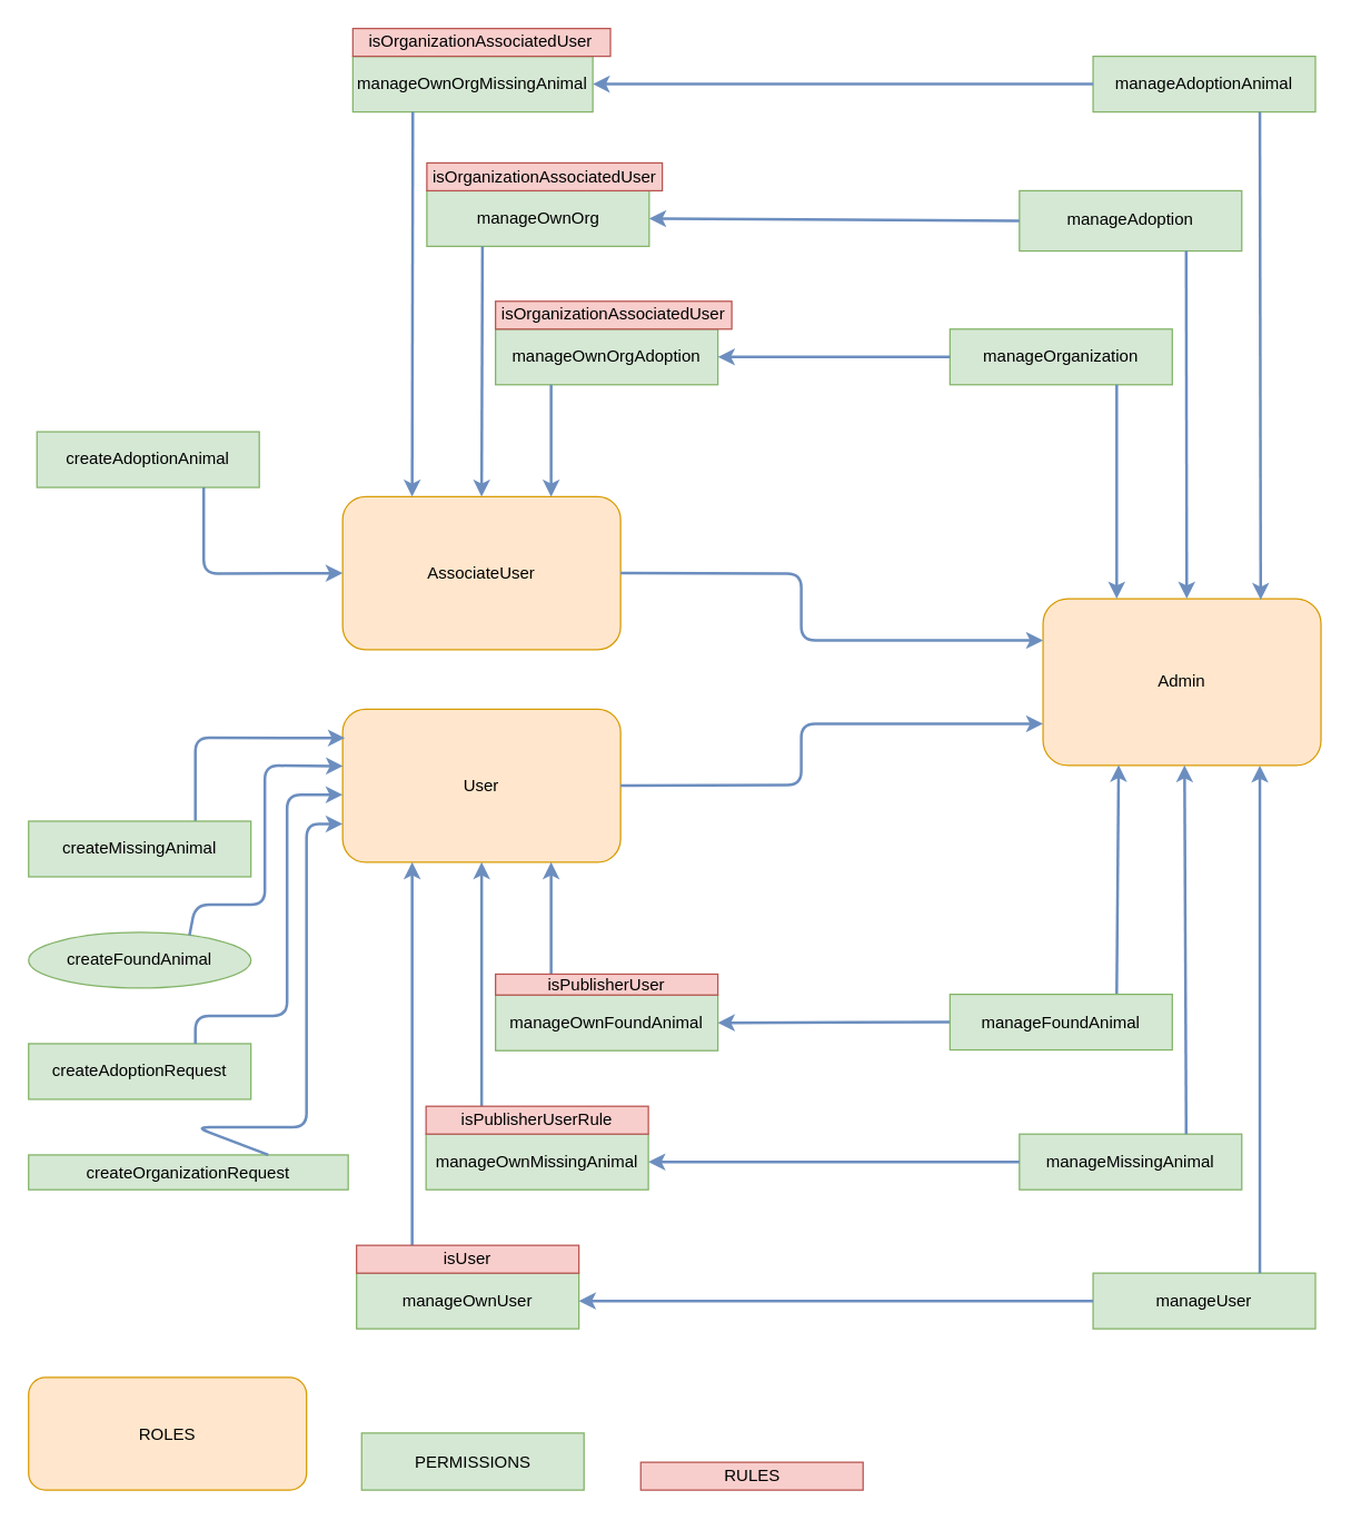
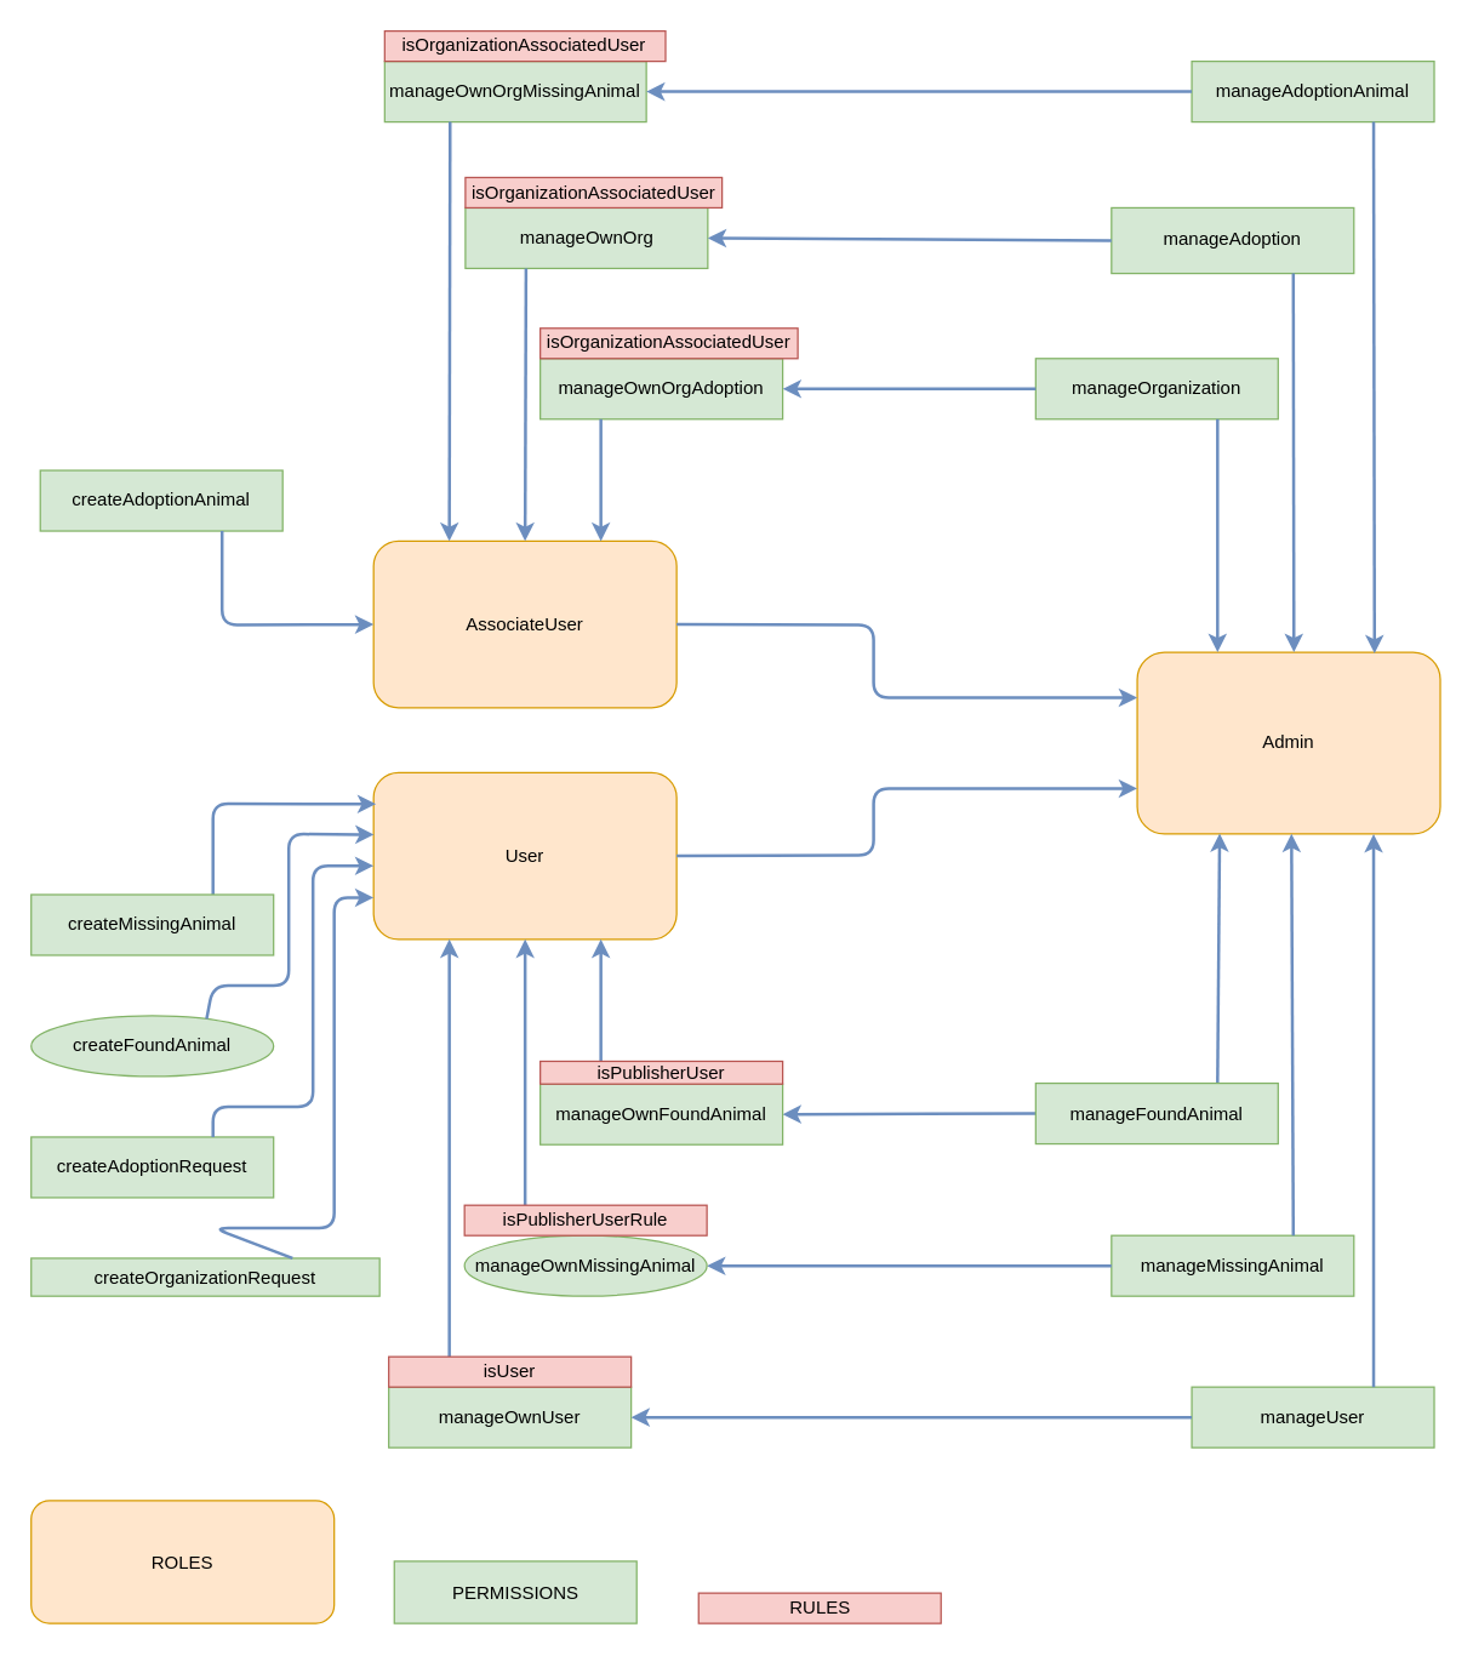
  <mxCell id="0" />
  <mxCell id="1" parent="0" />
  <mxCell id="2" value="AssociateUser" style="rounded=1;whiteSpace=wrap;html=1;fillColor=#ffe6cc;strokeColor=#d79b00;" parent="1" vertex="1"><mxGeometry x="246" y="356.67" width="200" height="110" as="geometry" /></mxCell>
  <mxCell id="3" value="User" style="rounded=1;whiteSpace=wrap;html=1;fillColor=#ffe6cc;strokeColor=#d79b00;" parent="1" vertex="1"><mxGeometry x="246" y="509.5" width="200" height="110" as="geometry" /></mxCell>
  <mxCell id="4" value="Admin" style="rounded=1;whiteSpace=wrap;html=1;fillColor=#ffe6cc;strokeColor=#d79b00;" parent="1" vertex="1"><mxGeometry x="750" y="430" width="200" height="120" as="geometry" /></mxCell>
  <mxCell id="5" value="createFoundAnimal" style="ellipse;whiteSpace=wrap;html=1;align=center;fillColor=#d5e8d4;strokeColor=#82b366;" parent="1" vertex="1"><mxGeometry x="20" y="670" width="160" height="40" as="geometry" /></mxCell>
  <mxCell id="6" value="createAdoptionRequest" style="whiteSpace=wrap;html=1;align=center;fillColor=#d5e8d4;strokeColor=#82b366;" parent="1" vertex="1"><mxGeometry x="20" y="750" width="160" height="40" as="geometry" /></mxCell>
  <mxCell id="7" value="manageOwnOrgMissingAnimal" style="whiteSpace=wrap;html=1;align=center;fillColor=#d5e8d4;strokeColor=#82b366;" parent="1" vertex="1"><mxGeometry x="253.32" y="40" width="172.68" height="40" as="geometry" /></mxCell>
  <mxCell id="8" value="isOrganizationAssociatedUser" style="whiteSpace=wrap;html=1;align=center;fillColor=#f8cecc;strokeColor=#b85450;" parent="1" vertex="1"><mxGeometry x="253.32" y="20" width="185.37" height="20" as="geometry" /></mxCell>
  <mxCell id="9" value="manageOwnOrgAdoption" style="whiteSpace=wrap;html=1;align=center;fillColor=#d5e8d4;strokeColor=#82b366;" parent="1" vertex="1"><mxGeometry x="356" y="236.17" width="160" height="40" as="geometry" /></mxCell>
  <mxCell id="10" value="isOrganizationAssociatedUser" style="whiteSpace=wrap;html=1;align=center;fillColor=#f8cecc;strokeColor=#b85450;" parent="1" vertex="1"><mxGeometry x="356" y="216.17" width="170" height="20" as="geometry" /></mxCell>
  <mxCell id="11" value="manageOwnOrg" style="whiteSpace=wrap;html=1;align=center;fillColor=#d5e8d4;strokeColor=#82b366;" parent="1" vertex="1"><mxGeometry x="306.58" y="136.67" width="160" height="40" as="geometry" /></mxCell>
  <mxCell id="12" value="isOrganizationAssociatedUser" style="whiteSpace=wrap;html=1;align=center;fillColor=#f8cecc;strokeColor=#b85450;" parent="1" vertex="1"><mxGeometry x="306.58" y="116.67" width="169.42" height="20" as="geometry" /></mxCell>
  <mxCell id="13" value="" style="endArrow=classic;html=1;fillColor=#dae8fc;strokeColor=#6c8ebf;exitX=0;exitY=0.5;exitDx=0;exitDy=0;entryX=1;entryY=0.5;entryDx=0;entryDy=0;strokeWidth=2;" parent="1" source="25" target="18" edge="1"><mxGeometry width="50" height="50" relative="1" as="geometry"><mxPoint x="616" y="735" as="sourcePoint" /><mxPoint x="26" y="935" as="targetPoint" /></mxGeometry></mxCell>
  <mxCell id="14" value="" style="endArrow=classic;html=1;fillColor=#dae8fc;strokeColor=#6c8ebf;exitX=0.75;exitY=0;exitDx=0;exitDy=0;entryX=0.272;entryY=0.996;entryDx=0;entryDy=0;strokeWidth=2;entryPerimeter=0;" parent="1" source="25" target="4" edge="1"><mxGeometry width="50" height="50" relative="1" as="geometry"><mxPoint x="696" y="819.5" as="sourcePoint" /><mxPoint x="266" y="847" as="targetPoint" /></mxGeometry></mxCell>
  <mxCell id="15" value="" style="endArrow=classic;html=1;fillColor=#dae8fc;strokeColor=#6c8ebf;exitX=0.25;exitY=0;exitDx=0;exitDy=0;entryX=0.75;entryY=1;entryDx=0;entryDy=0;strokeWidth=2;" parent="1" source="19" target="3" edge="1"><mxGeometry width="50" height="50" relative="1" as="geometry"><mxPoint x="536" y="847" as="sourcePoint" /><mxPoint x="156" y="847" as="targetPoint" /></mxGeometry></mxCell>
  <mxCell id="16" value="" style="endArrow=classic;html=1;fillColor=#dae8fc;strokeColor=#6c8ebf;strokeWidth=2;exitX=1;exitY=0.5;exitDx=0;exitDy=0;entryX=0;entryY=0.75;entryDx=0;entryDy=0;" parent="1" source="3" target="4" edge="1"><mxGeometry width="50" height="50" relative="1" as="geometry"><mxPoint x="216" y="729.5" as="sourcePoint" /><mxPoint x="696" y="555" as="targetPoint" /><Array as="points"><mxPoint x="576" y="564" /><mxPoint x="576" y="520" /></Array></mxGeometry></mxCell>
  <mxCell id="17" value="" style="group" parent="1" vertex="1" connectable="0"><mxGeometry x="386" y="700" width="160" height="55" as="geometry" /></mxCell>
  <mxCell id="18" value="manageOwnFoundAnimal" style="whiteSpace=wrap;html=1;align=center;fillColor=#d5e8d4;strokeColor=#82b366;" parent="17" vertex="1"><mxGeometry x="-30" y="15" width="160" height="40" as="geometry" /></mxCell>
  <mxCell id="19" value="isPublisherUser" style="whiteSpace=wrap;html=1;align=center;fillColor=#f8cecc;strokeColor=#b85450;" parent="17" vertex="1"><mxGeometry x="-30" width="160" height="15" as="geometry" /></mxCell>
  <mxCell id="20" value="" style="endArrow=classic;html=1;fillColor=#dae8fc;strokeColor=#6c8ebf;exitX=0.25;exitY=0;exitDx=0;exitDy=0;entryX=0.5;entryY=1;entryDx=0;entryDy=0;strokeWidth=2;" parent="1" source="35" target="3" edge="1"><mxGeometry width="50" height="50" relative="1" as="geometry"><mxPoint x="416" y="814.5" as="sourcePoint" /><mxPoint x="416" y="639.5" as="targetPoint" /></mxGeometry></mxCell>
  <mxCell id="21" value="" style="endArrow=classic;html=1;fillColor=#dae8fc;strokeColor=#6c8ebf;strokeWidth=2;entryX=0.008;entryY=0.188;entryDx=0;entryDy=0;entryPerimeter=0;exitX=0.75;exitY=0;exitDx=0;exitDy=0;" parent="1" source="22" target="3" edge="1"><mxGeometry width="50" height="50" relative="1" as="geometry"><mxPoint x="300" y="686.17" as="sourcePoint" /><mxPoint x="230" y="537" as="targetPoint" /><Array as="points"><mxPoint x="140" y="530" /></Array></mxGeometry></mxCell>
  <mxCell id="22" value="createMissingAnimal" style="whiteSpace=wrap;html=1;align=center;fillColor=#d5e8d4;strokeColor=#82b366;" parent="1" vertex="1"><mxGeometry x="20" y="590" width="160" height="40" as="geometry" /></mxCell>
  <mxCell id="23" value="" style="endArrow=classic;html=1;fillColor=#dae8fc;strokeColor=#6c8ebf;strokeWidth=2;exitX=0.75;exitY=0;exitDx=0;exitDy=0;entryX=0.001;entryY=0.372;entryDx=0;entryDy=0;entryPerimeter=0;" parent="1" source="5" target="3" edge="1"><mxGeometry width="50" height="50" relative="1" as="geometry"><mxPoint x="190" y="649.5" as="sourcePoint" /><mxPoint x="245" y="553" as="targetPoint" /><Array as="points"><mxPoint x="140" y="650" /><mxPoint x="190" y="650" /><mxPoint x="190" y="550" /></Array></mxGeometry></mxCell>
  <mxCell id="24" value="" style="endArrow=classic;html=1;fillColor=#dae8fc;strokeColor=#6c8ebf;strokeWidth=2;exitX=0.75;exitY=0;exitDx=0;exitDy=0;entryX=0;entryY=0.559;entryDx=0;entryDy=0;entryPerimeter=0;" parent="1" source="6" target="3" edge="1"><mxGeometry width="50" height="50" relative="1" as="geometry"><mxPoint x="200" y="659.5" as="sourcePoint" /><mxPoint x="230" y="570" as="targetPoint" /><Array as="points"><mxPoint x="140" y="730" /><mxPoint x="206" y="730" /><mxPoint x="206" y="571" /></Array></mxGeometry></mxCell>
  <mxCell id="25" value="manageFoundAnimal" style="whiteSpace=wrap;html=1;align=center;fillColor=#d5e8d4;strokeColor=#82b366;" parent="1" vertex="1"><mxGeometry x="683" y="714.5" width="160" height="40" as="geometry" /></mxCell>
  <mxCell id="26" value="manageMissingAnimal" style="whiteSpace=wrap;html=1;align=center;fillColor=#d5e8d4;strokeColor=#82b366;" parent="1" vertex="1"><mxGeometry x="733" y="815" width="160" height="40" as="geometry" /></mxCell>
  <mxCell id="27" value="" style="endArrow=classic;html=1;fillColor=#dae8fc;strokeColor=#6c8ebf;entryX=1;entryY=0.5;entryDx=0;entryDy=0;strokeWidth=2;exitX=0;exitY=0.5;exitDx=0;exitDy=0;" parent="1" source="26" target="34" edge="1"><mxGeometry width="50" height="50" relative="1" as="geometry"><mxPoint x="586" y="755" as="sourcePoint" /><mxPoint x="546" y="745" as="targetPoint" /></mxGeometry></mxCell>
  <mxCell id="28" value="" style="endArrow=classic;html=1;fillColor=#dae8fc;strokeColor=#6c8ebf;exitX=0.75;exitY=0;exitDx=0;exitDy=0;strokeWidth=2;entryX=0.509;entryY=0.998;entryDx=0;entryDy=0;entryPerimeter=0;" parent="1" source="26" target="4" edge="1"><mxGeometry width="50" height="50" relative="1" as="geometry"><mxPoint x="746" y="829.5" as="sourcePoint" /><mxPoint x="826" y="621.5" as="targetPoint" /></mxGeometry></mxCell>
  <mxCell id="29" value="" style="endArrow=classic;html=1;fillColor=#dae8fc;strokeColor=#6c8ebf;exitX=0.25;exitY=0;exitDx=0;exitDy=0;entryX=0.25;entryY=1;entryDx=0;entryDy=0;strokeWidth=2;" parent="1" source="32" target="3" edge="1"><mxGeometry width="50" height="50" relative="1" as="geometry"><mxPoint x="356" y="919.5" as="sourcePoint" /><mxPoint x="356" y="639.5" as="targetPoint" /></mxGeometry></mxCell>
  <mxCell id="30" value="" style="group" parent="1" vertex="1" connectable="0"><mxGeometry x="256" y="895" width="160" height="60" as="geometry" /></mxCell>
  <mxCell id="31" value="manageOwnUser" style="whiteSpace=wrap;html=1;align=center;fillColor=#d5e8d4;strokeColor=#82b366;" parent="30" vertex="1"><mxGeometry y="20" width="160" height="40" as="geometry" /></mxCell>
  <mxCell id="32" value="isUser" style="whiteSpace=wrap;html=1;align=center;fillColor=#f8cecc;strokeColor=#b85450;" parent="30" vertex="1"><mxGeometry width="160" height="20" as="geometry" /></mxCell>
  <mxCell id="33" value="" style="group" parent="1" vertex="1" connectable="0"><mxGeometry x="306" y="795" width="160" height="60" as="geometry" /></mxCell>
- <mxCell id="34" value="manageOwnMissingAnimal" style="whiteSpace=wrap;html=1;align=center;fillColor=#d5e8d4;strokeColor=#82b366;" parent="33" vertex="1"><mxGeometry y="20" width="160" height="40" as="geometry" /></mxCell>
+ <mxCell id="34" value="manageOwnMissingAnimal" style="ellipse;whiteSpace=wrap;html=1;align=center;fillColor=#d5e8d4;strokeColor=#82b366;" parent="33" vertex="1"><mxGeometry y="20" width="160" height="40" as="geometry" /></mxCell>
  <mxCell id="35" value="isPublisherUserRule" style="whiteSpace=wrap;html=1;align=center;fillColor=#f8cecc;strokeColor=#b85450;" parent="33" vertex="1"><mxGeometry width="160" height="20" as="geometry" /></mxCell>
  <mxCell id="36" value="manageUser" style="whiteSpace=wrap;html=1;align=center;fillColor=#d5e8d4;strokeColor=#82b366;" parent="1" vertex="1"><mxGeometry x="786" y="915" width="160" height="40" as="geometry" /></mxCell>
  <mxCell id="37" value="" style="endArrow=classic;html=1;fillColor=#dae8fc;strokeColor=#6c8ebf;exitX=0.75;exitY=0;exitDx=0;exitDy=0;strokeWidth=2;entryX=0.78;entryY=1;entryDx=0;entryDy=0;entryPerimeter=0;" parent="1" source="36" target="4" edge="1"><mxGeometry width="50" height="50" relative="1" as="geometry"><mxPoint x="756" y="929.5" as="sourcePoint" /><mxPoint x="880" y="622.5" as="targetPoint" /></mxGeometry></mxCell>
  <mxCell id="38" value="" style="endArrow=classic;html=1;fillColor=#dae8fc;strokeColor=#6c8ebf;entryX=1;entryY=0.5;entryDx=0;entryDy=0;strokeWidth=2;" parent="1" source="36" target="31" edge="1"><mxGeometry width="50" height="50" relative="1" as="geometry"><mxPoint x="636" y="845" as="sourcePoint" /><mxPoint x="476" y="845" as="targetPoint" /></mxGeometry></mxCell>
  <mxCell id="39" value="createOrganizationRequest" style="whiteSpace=wrap;html=1;align=center;fillColor=#d5e8d4;strokeColor=#82b366;" parent="1" vertex="1"><mxGeometry x="20" y="830" width="230" height="25" as="geometry" /></mxCell>
  <mxCell id="40" value="" style="endArrow=classic;html=1;fillColor=#dae8fc;strokeColor=#6c8ebf;entryX=0;entryY=0.75;entryDx=0;entryDy=0;strokeWidth=2;exitX=0.75;exitY=0;exitDx=0;exitDy=0;" parent="1" source="39" target="3" edge="1"><mxGeometry width="50" height="50" relative="1" as="geometry"><mxPoint x="200" y="830" as="sourcePoint" /><mxPoint x="230" y="592" as="targetPoint" /><Array as="points"><mxPoint x="140" y="810" /><mxPoint x="220" y="810" /><mxPoint x="220" y="592" /></Array></mxGeometry></mxCell>
  <mxCell id="41" value="" style="endArrow=classic;html=1;fillColor=#dae8fc;strokeColor=#6c8ebf;exitX=0.25;exitY=1;exitDx=0;exitDy=0;strokeWidth=2;" parent="1" source="9" edge="1"><mxGeometry width="50" height="50" relative="1" as="geometry"><mxPoint x="406" y="946.17" as="sourcePoint" /><mxPoint x="396" y="356.67" as="targetPoint" /></mxGeometry></mxCell>
  <mxCell id="42" value="" style="endArrow=classic;html=1;fillColor=#dae8fc;strokeColor=#6c8ebf;exitX=0.25;exitY=1;exitDx=0;exitDy=0;strokeWidth=2;" parent="1" source="11" edge="1"><mxGeometry width="50" height="50" relative="1" as="geometry"><mxPoint x="406" y="686.17" as="sourcePoint" /><mxPoint x="346" y="356.67" as="targetPoint" /></mxGeometry></mxCell>
  <mxCell id="43" value="" style="endArrow=classic;html=1;fillColor=#dae8fc;strokeColor=#6c8ebf;exitX=0.25;exitY=1;exitDx=0;exitDy=0;strokeWidth=2;entryX=0.25;entryY=0;entryDx=0;entryDy=0;" parent="1" source="7" target="2" edge="1"><mxGeometry width="50" height="50" relative="1" as="geometry"><mxPoint x="356" y="186.67" as="sourcePoint" /><mxPoint x="356" y="366.67" as="targetPoint" /></mxGeometry></mxCell>
  <mxCell id="44" value="" style="endArrow=classic;html=1;fillColor=#dae8fc;strokeColor=#6c8ebf;strokeWidth=2;exitX=1;exitY=0.5;exitDx=0;exitDy=0;entryX=0;entryY=0.25;entryDx=0;entryDy=0;" parent="1" source="2" target="4" edge="1"><mxGeometry width="50" height="50" relative="1" as="geometry"><mxPoint x="456" y="574.5" as="sourcePoint" /><mxPoint x="696" y="425" as="targetPoint" /><Array as="points"><mxPoint x="576" y="412" /><mxPoint x="576" y="460" /></Array></mxGeometry></mxCell>
  <mxCell id="45" value="manageAdoptionAnimal" style="whiteSpace=wrap;html=1;align=center;fillColor=#d5e8d4;strokeColor=#82b366;" parent="1" vertex="1"><mxGeometry x="786" y="40" width="160" height="40" as="geometry" /></mxCell>
  <mxCell id="46" value="manageAdoption" style="whiteSpace=wrap;html=1;align=center;fillColor=#d5e8d4;strokeColor=#82b366;" parent="1" vertex="1"><mxGeometry x="733" y="136.67" width="160" height="43.33" as="geometry" /></mxCell>
  <mxCell id="47" value="manageOrganization" style="whiteSpace=wrap;html=1;align=center;fillColor=#d5e8d4;strokeColor=#82b366;" parent="1" vertex="1"><mxGeometry x="683" y="236.17" width="160" height="40" as="geometry" /></mxCell>
  <mxCell id="48" value="" style="endArrow=classic;html=1;fillColor=#dae8fc;strokeColor=#6c8ebf;exitX=0;exitY=0.5;exitDx=0;exitDy=0;strokeWidth=2;entryX=1;entryY=0.5;entryDx=0;entryDy=0;" parent="1" source="47" target="9" edge="1"><mxGeometry width="50" height="50" relative="1" as="geometry"><mxPoint x="406" y="286.17" as="sourcePoint" /><mxPoint x="406" y="366.67" as="targetPoint" /></mxGeometry></mxCell>
  <mxCell id="49" value="" style="endArrow=classic;html=1;fillColor=#dae8fc;strokeColor=#6c8ebf;exitX=0;exitY=0.5;exitDx=0;exitDy=0;strokeWidth=2;entryX=1;entryY=0.5;entryDx=0;entryDy=0;" parent="1" source="46" target="11" edge="1"><mxGeometry width="50" height="50" relative="1" as="geometry"><mxPoint x="796" y="266.17" as="sourcePoint" /><mxPoint x="526" y="266.17" as="targetPoint" /></mxGeometry></mxCell>
  <mxCell id="50" value="" style="endArrow=classic;html=1;fillColor=#dae8fc;strokeColor=#6c8ebf;exitX=0;exitY=0.5;exitDx=0;exitDy=0;strokeWidth=2;entryX=1;entryY=0.5;entryDx=0;entryDy=0;" parent="1" source="45" target="7" edge="1"><mxGeometry width="50" height="50" relative="1" as="geometry"><mxPoint x="796" y="168.335" as="sourcePoint" /><mxPoint x="476" y="166.67" as="targetPoint" /></mxGeometry></mxCell>
  <mxCell id="51" value="" style="endArrow=classic;html=1;fillColor=#dae8fc;strokeColor=#6c8ebf;strokeWidth=2;exitX=0.75;exitY=1;exitDx=0;exitDy=0;entryX=0.265;entryY=0;entryDx=0;entryDy=0;entryPerimeter=0;" parent="1" source="47" target="4" edge="1"><mxGeometry width="50" height="50" relative="1" as="geometry"><mxPoint x="796" y="276" as="sourcePoint" /><mxPoint x="803" y="390" as="targetPoint" /></mxGeometry></mxCell>
  <mxCell id="52" value="" style="endArrow=classic;html=1;fillColor=#dae8fc;strokeColor=#6c8ebf;exitX=0.75;exitY=1;exitDx=0;exitDy=0;strokeWidth=2;entryX=0.517;entryY=0;entryDx=0;entryDy=0;entryPerimeter=0;" parent="1" source="46" target="4" edge="1"><mxGeometry width="50" height="50" relative="1" as="geometry"><mxPoint x="813" y="286.17" as="sourcePoint" /><mxPoint x="886" y="350" as="targetPoint" /></mxGeometry></mxCell>
  <mxCell id="53" value="" style="endArrow=classic;html=1;fillColor=#dae8fc;strokeColor=#6c8ebf;exitX=0.75;exitY=1;exitDx=0;exitDy=0;strokeWidth=2;entryX=0.783;entryY=0.007;entryDx=0;entryDy=0;entryPerimeter=0;" parent="1" source="45" target="4" edge="1"><mxGeometry width="50" height="50" relative="1" as="geometry"><mxPoint x="861" y="190" as="sourcePoint" /><mxPoint x="929" y="390" as="targetPoint" /></mxGeometry></mxCell>
  <mxCell id="54" value="createAdoptionAnimal" style="whiteSpace=wrap;html=1;align=center;fillColor=#d5e8d4;strokeColor=#82b366;" parent="1" vertex="1"><mxGeometry x="26" y="310" width="160" height="40" as="geometry" /></mxCell>
  <mxCell id="55" value="" style="endArrow=classic;html=1;fillColor=#dae8fc;strokeColor=#6c8ebf;entryX=0;entryY=0.5;entryDx=0;entryDy=0;strokeWidth=2;exitX=0.75;exitY=1;exitDx=0;exitDy=0;" parent="1" source="54" target="2" edge="1"><mxGeometry width="50" height="50" relative="1" as="geometry"><mxPoint x="6" y="730.17" as="sourcePoint" /><mxPoint x="256" y="547" as="targetPoint" /><Array as="points"><mxPoint x="146" y="412" /></Array></mxGeometry></mxCell>
  <mxCell id="56" value="PERMISSIONS" style="whiteSpace=wrap;html=1;align=center;fillColor=#d5e8d4;strokeColor=#82b366;" parent="1" vertex="1"><mxGeometry x="259.66" y="1030" width="160" height="41" as="geometry" /></mxCell>
  <mxCell id="57" value="RULES" style="whiteSpace=wrap;html=1;align=center;fillColor=#f8cecc;strokeColor=#b85450;" parent="1" vertex="1"><mxGeometry x="460.5" y="1051" width="160" height="20" as="geometry" /></mxCell>
  <mxCell id="58" value="ROLES" style="rounded=1;whiteSpace=wrap;html=1;fillColor=#ffe6cc;strokeColor=#d79b00;" parent="1" vertex="1"><mxGeometry x="20" y="990" width="200" height="81" as="geometry" /></mxCell>
